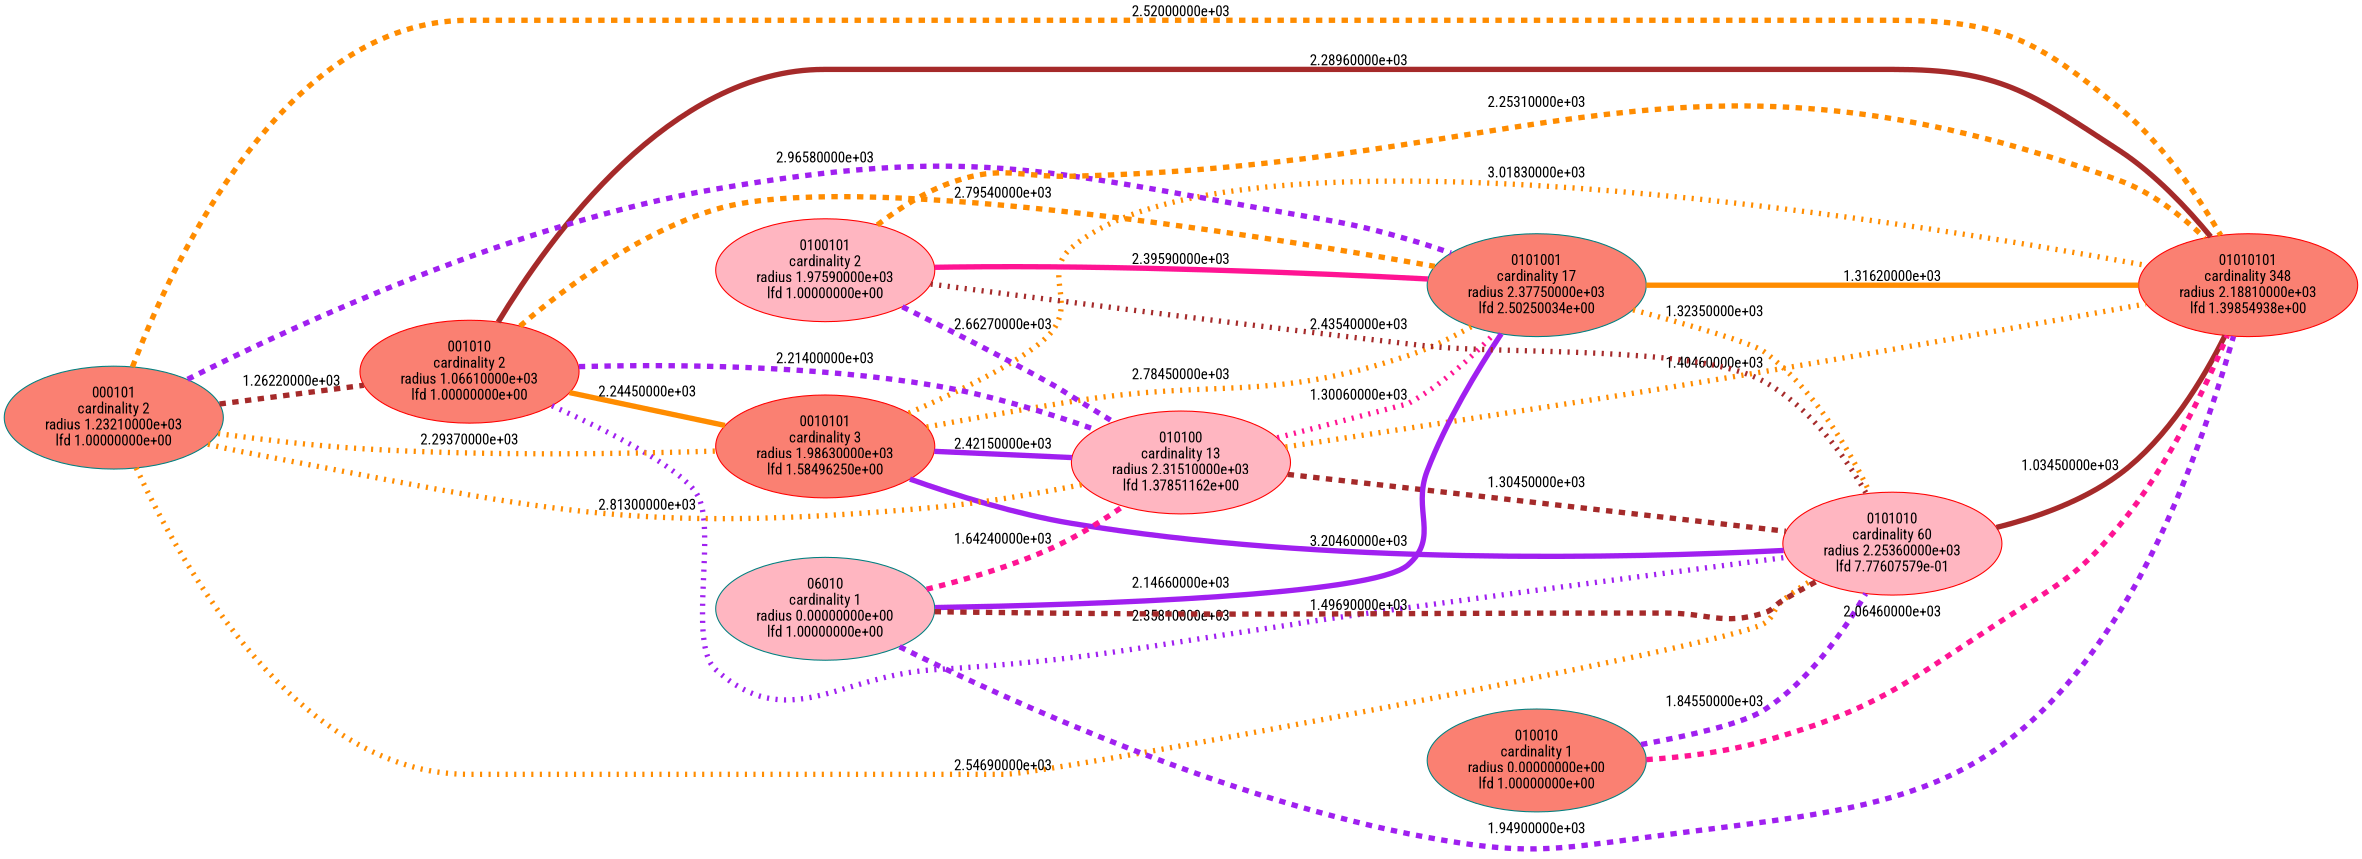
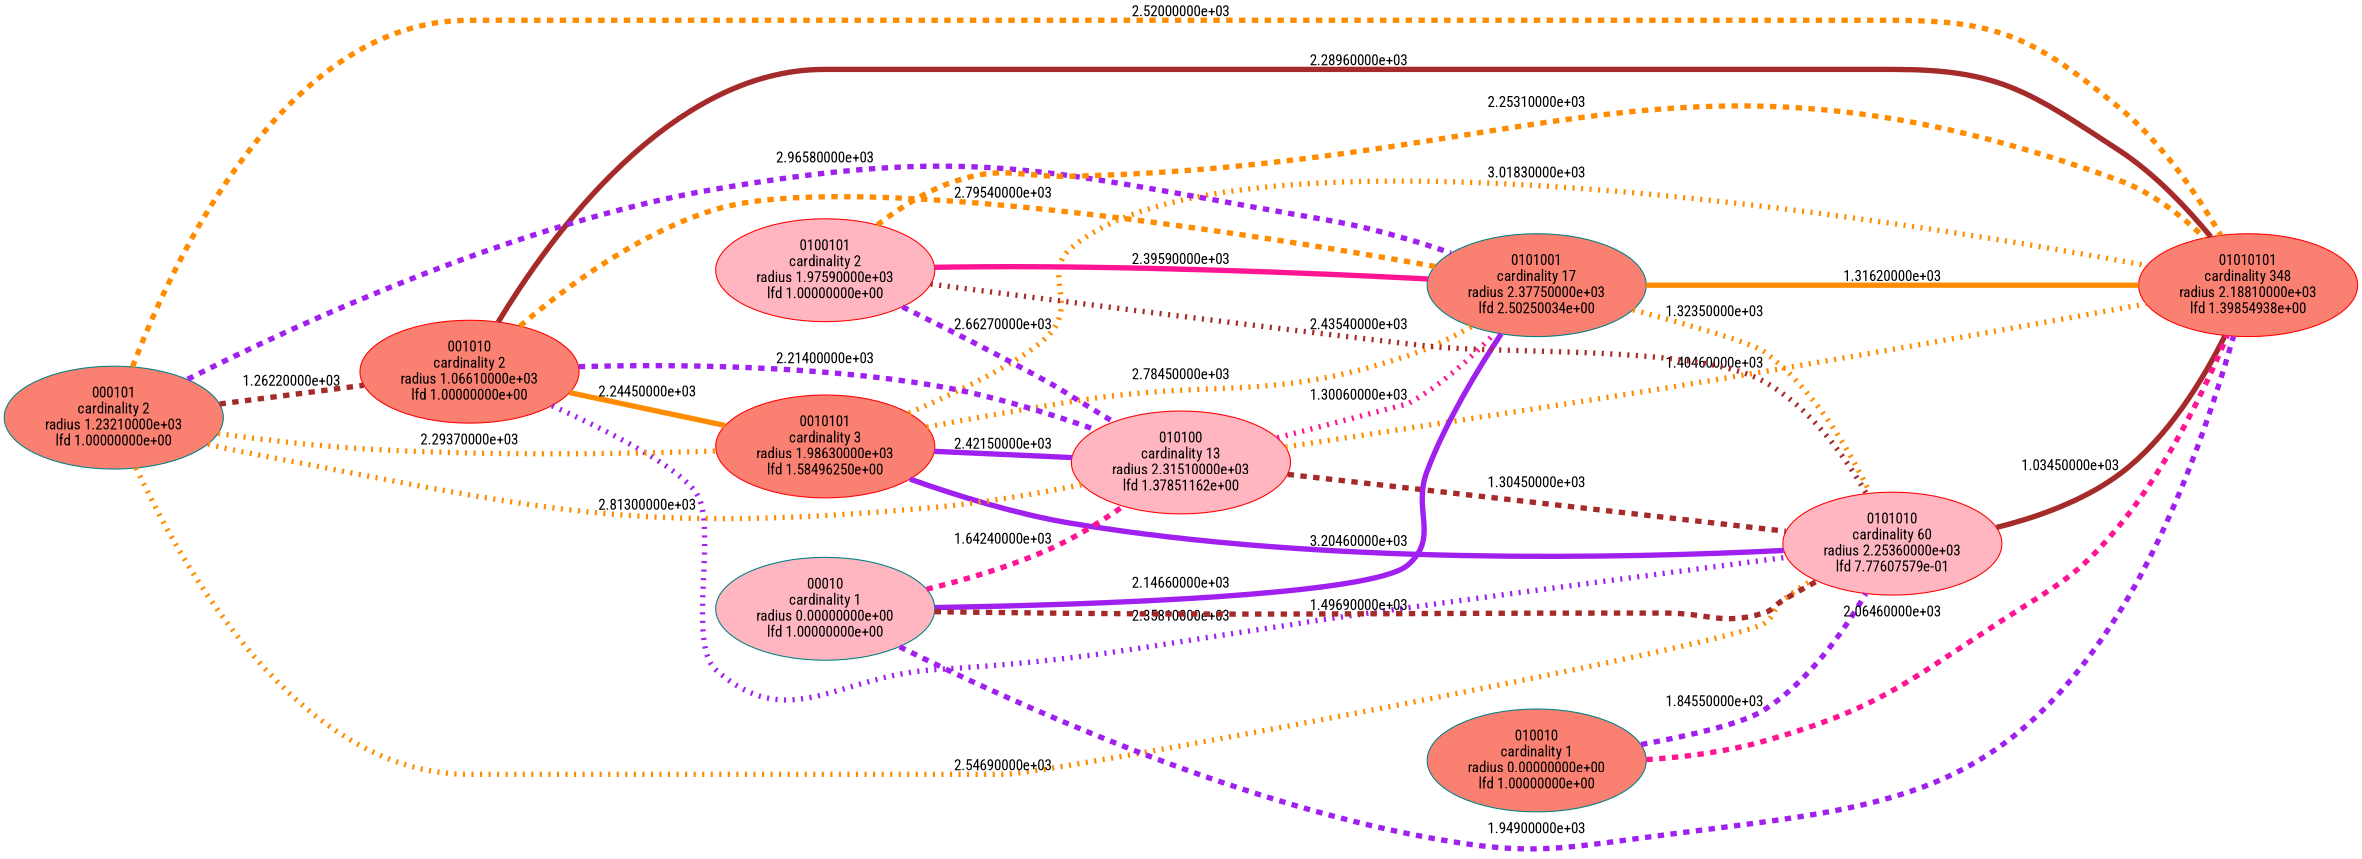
  graph {
    rankdir=LR
    fontname="Roboto Condensed"
    node [color=red style=filled fillcolor=salmon fontname="Roboto Condensed"]
    edge [labeldistance=10 penwidth=5 style=dashed color=darkorange fontname="Roboto Condensed"]
    n1 [label="0010101\ncardinality 3\nradius 1.98630000e+03\nlfd 1.58496250e+00"]
    n2 [color=teal label="0101001\ncardinality 17\nradius 2.37750000e+03\nlfd 2.50250034e+00"]
    n3 [label="0101010\ncardinality 60\nradius 2.25360000e+03\nlfd 7.77607579e-01" fillcolor=lightpink]
    n4 [label="01010101\ncardinality 348\nradius 2.18810000e+03\nlfd 1.39854938e+00"]
    n5 [label="010100\ncardinality 13\nradius 2.31510000e+03\nlfd 1.37851162e+00" fillcolor=lightpink]
    n6 [label="001010\ncardinality 2\nradius 1.06610000e+03\nlfd 1.00000000e+00"]
    n7 [color=teal label="000101\ncardinality 2\nradius 1.23210000e+03\nlfd 1.00000000e+00"]
-   n8 [color=teal label="06010\ncardinality 1\nradius 0.00000000e+00\nlfd 1.00000000e+00" fillcolor=lightpink]
+   n8 [color=teal label="00010\ncardinality 1\nradius 0.00000000e+00\nlfd 1.00000000e+00" fillcolor=lightpink]
    n9 [color=teal label="010010\ncardinality 1\nradius 0.00000000e+00\nlfd 1.00000000e+00"]
    n10 [label="0100101\ncardinality 2\nradius 1.97590000e+03\nlfd 1.00000000e+00" fillcolor=lightpink]
    n1 -- n2 [label="2.78450000e+03" style=dotted]
    n1 -- n3 [label="3.20460000e+03" style=bold color=purple]
    n1 -- n4 [label="3.01830000e+03" style=dotted]
    n1 -- n5 [label="2.42150000e+03" style=bold color=purple]
    n2 -- n3 [label="1.32350000e+03" style=dotted]
    n2 -- n4 [label="1.31620000e+03" style=bold]
    n3 -- n4 [label="1.03450000e+03" style=bold color=brown]
    n5 -- n2 [label="1.30060000e+03" style=dotted color=deeppink]
    n5 -- n3 [label="1.30450000e+03" color=brown]
    n5 -- n4 [label="1.40460000e+03" style=dotted]
    n6 -- n1 [label="2.24450000e+03" style=bold]
    n6 -- n2 [label="2.79540000e+03"]
    n6 -- n3 [label="2.35810000e+03" style=dotted color=purple]
    n6 -- n4 [label="2.28960000e+03" style=bold color=brown]
    n6 -- n5 [label="2.21400000e+03" color=purple]
    n7 -- n1 [label="2.29370000e+03" style=dotted]
    n7 -- n2 [label="2.96580000e+03" color=purple]
    n7 -- n3 [label="2.54690000e+03" style=dotted]
    n7 -- n4 [label="2.52000000e+03"]
    n7 -- n5 [label="2.81300000e+03" style=dotted]
    n7 -- n6 [label="1.26220000e+03" color=brown]
    n8 -- n2 [label="2.14660000e+03" style=bold color=purple]
    n8 -- n3 [label="1.49690000e+03" color=brown]
    n8 -- n4 [label="1.94900000e+03" color=purple]
    n8 -- n5 [label="1.64240000e+03" color=deeppink]
    n9 -- n3 [label="1.84550000e+03" color=purple]
    n9 -- n4 [label="2.06460000e+03" color=deeppink]
    n10 -- n2 [label="2.39590000e+03" style=bold color=deeppink]
    n10 -- n3 [label="2.43540000e+03" style=dotted color=brown]
    n10 -- n4 [label="2.25310000e+03"]
    n10 -- n5 [label="2.66270000e+03" color=purple]
  }
